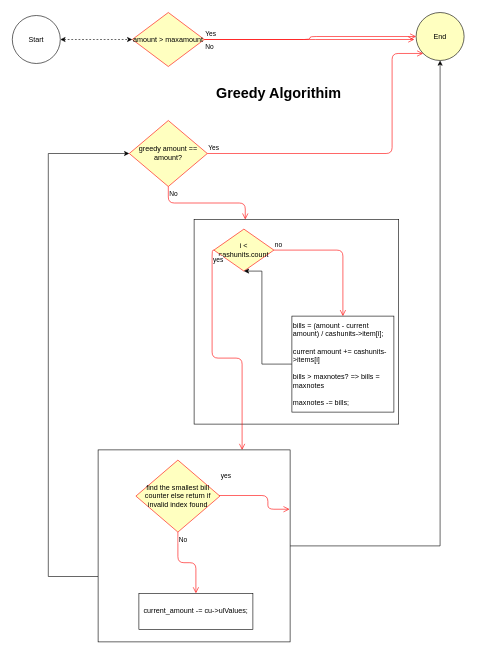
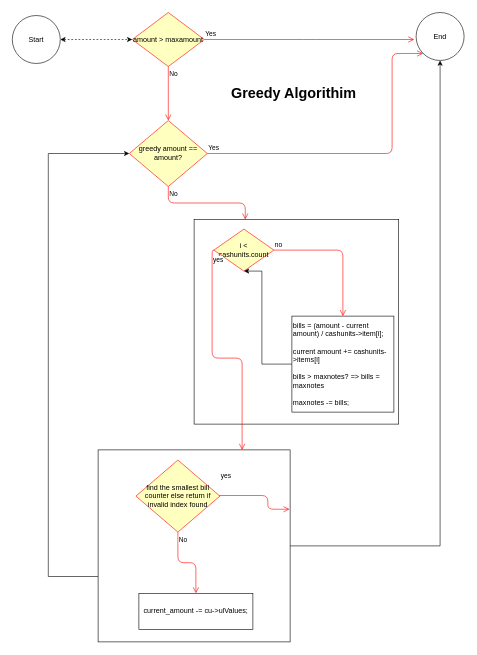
  <mxCell id="0" />
  <mxCell id="1" parent="0" />
  <mxCell id="2" value="" style="whiteSpace=wrap;html=1;aspect=fixed;" vertex="1" parent="1"><mxGeometry x="323" y="365" width="341" height="341" as="geometry" /></mxCell>
  <mxCell id="3" value="Start" style="ellipse;whiteSpace=wrap;html=1;aspect=fixed;" vertex="1" parent="1"><mxGeometry x="20" y="25" width="80" height="80" as="geometry" /></mxCell>
  <mxCell id="4" value="" style="endArrow=classic;startArrow=classic;html=1;entryX=0;entryY=0.5;entryDx=0;entryDy=0;exitX=1;exitY=0.5;exitDx=0;exitDy=0;dashed=1;" edge="1" parent="1" source="3" target="6"><mxGeometry width="50" height="50" relative="1" as="geometry"><mxPoint x="123" y="85" as="sourcePoint" /><mxPoint x="223" y="45" as="targetPoint" /></mxGeometry></mxCell>
- <mxCell id="5" value="End" style="ellipse;whiteSpace=wrap;html=1;aspect=fixed;fillColor=#ffffc0;" vertex="1" parent="1"><mxGeometry x="693" y="20" width="80" height="80" as="geometry" /></mxCell>
+ <mxCell id="5" value="End" style="ellipse;whiteSpace=wrap;html=1;aspect=fixed;" vertex="1" parent="1"><mxGeometry x="693" y="20" width="80" height="80" as="geometry" /></mxCell>
  <mxCell id="6" value="amount &amp;gt; maxamount" style="rhombus;whiteSpace=wrap;html=1;fillColor=#ffffc0;strokeColor=#ff0000;" vertex="1" parent="1"><mxGeometry x="220" y="20" width="120" height="90" as="geometry" /></mxCell>
  <mxCell id="7" value="Yes" style="edgeStyle=orthogonalEdgeStyle;html=1;align=left;verticalAlign=bottom;endArrow=open;endSize=8;strokeColor=#ff0000;" edge="1" source="6" parent="1"><mxGeometry x="-1" relative="1" as="geometry"><mxPoint x="690" y="65" as="targetPoint" /></mxGeometry></mxCell>
- <mxCell id="8" value="No&lt;br&gt;&lt;br&gt;" style="edgeStyle=orthogonalEdgeStyle;html=1;align=left;verticalAlign=top;endArrow=open;endSize=8;strokeColor=#ff0000;" edge="1" source="6" parent="1" target="5"><mxGeometry x="-1" relative="1" as="geometry"><mxPoint x="280" y="200" as="targetPoint" /></mxGeometry></mxCell>
+ <mxCell id="8" value="No&lt;br&gt;&lt;br&gt;" style="edgeStyle=orthogonalEdgeStyle;html=1;align=left;verticalAlign=top;endArrow=open;endSize=8;strokeColor=#ff0000;" edge="1" source="6" parent="1" target="9"><mxGeometry x="-1" relative="1" as="geometry"><mxPoint x="280" y="200" as="targetPoint" /></mxGeometry></mxCell>
  <mxCell id="9" value="greedy amount == amount?" style="rhombus;whiteSpace=wrap;html=1;fillColor=#ffffc0;strokeColor=#ff0000;" vertex="1" parent="1"><mxGeometry x="215" y="200" width="130" height="110" as="geometry" /></mxCell>
  <mxCell id="10" value="Yes" style="edgeStyle=orthogonalEdgeStyle;html=1;align=left;verticalAlign=bottom;endArrow=open;endSize=8;strokeColor=#ff0000;entryX=0;entryY=1;entryDx=0;entryDy=0;" edge="1" source="9" parent="1" target="5"><mxGeometry x="-1" relative="1" as="geometry"><mxPoint x="420" y="200" as="targetPoint" /><Array as="points"><mxPoint x="653" y="255" /><mxPoint x="653" y="88" /></Array></mxGeometry></mxCell>
  <mxCell id="11" value="No&lt;br&gt;" style="edgeStyle=orthogonalEdgeStyle;html=1;align=left;verticalAlign=top;endArrow=open;endSize=8;strokeColor=#ff0000;entryX=0.25;entryY=0;entryDx=0;entryDy=0;" edge="1" source="9" parent="1" target="2"><mxGeometry x="-1" relative="1" as="geometry"><mxPoint x="280" y="420" as="targetPoint" /></mxGeometry></mxCell>
  <mxCell id="12" value="i &amp;lt; cashunits.count" style="rhombus;whiteSpace=wrap;html=1;fillColor=#ffffc0;strokeColor=#ff0000;" vertex="1" parent="1"><mxGeometry x="356" y="381" width="100" height="70" as="geometry" /></mxCell>
  <mxCell id="13" value="no" style="edgeStyle=orthogonalEdgeStyle;html=1;align=left;verticalAlign=bottom;endArrow=open;endSize=8;strokeColor=#ff0000;entryX=0.5;entryY=0;entryDx=0;entryDy=0;" edge="1" source="12" parent="1" target="16"><mxGeometry x="-1" relative="1" as="geometry"><mxPoint x="533" y="431" as="targetPoint" /><Array as="points"><mxPoint x="571" y="416" /></Array></mxGeometry></mxCell>
  <mxCell id="14" value="yes" style="edgeStyle=orthogonalEdgeStyle;html=1;align=left;verticalAlign=top;endArrow=open;endSize=8;strokeColor=#ff0000;entryX=0.75;entryY=0;entryDx=0;entryDy=0;" edge="1" source="12" parent="1" target="19"><mxGeometry x="-0.838" y="-25" relative="1" as="geometry"><mxPoint x="403" y="741" as="targetPoint" /><Array as="points"><mxPoint x="353" y="416" /><mxPoint x="353" y="596" /><mxPoint x="403" y="596" /></Array><mxPoint x="25" y="-25" as="offset" /></mxGeometry></mxCell>
  <mxCell id="15" style="edgeStyle=orthogonalEdgeStyle;rounded=0;orthogonalLoop=1;jettySize=auto;html=1;entryX=0.5;entryY=1;entryDx=0;entryDy=0;" edge="1" parent="1" source="16" target="12"><mxGeometry relative="1" as="geometry"><mxPoint x="383" y="451" as="targetPoint" /><Array as="points"><mxPoint x="436" y="606" /></Array></mxGeometry></mxCell>
  <mxCell id="16" value="bills = (amount - current amount) / cashunits-&amp;gt;item[i];&lt;br&gt;&lt;br&gt;current amount += cashunits-&amp;gt;items[i]&lt;br&gt;&lt;br&gt;bills &amp;gt; maxnotes? =&amp;gt; bills = maxnotes&lt;br&gt;&lt;br&gt;maxnotes -= bills;&lt;br&gt;" style="rounded=0;whiteSpace=wrap;html=1;align=left;" vertex="1" parent="1"><mxGeometry x="486" y="526" width="170" height="160" as="geometry" /></mxCell>
  <mxCell id="17" style="edgeStyle=orthogonalEdgeStyle;rounded=0;orthogonalLoop=1;jettySize=auto;html=1;entryX=0;entryY=0.5;entryDx=0;entryDy=0;" edge="1" parent="1" source="19" target="9"><mxGeometry relative="1" as="geometry"><mxPoint x="210" y="250" as="targetPoint" /><Array as="points"><mxPoint x="80" y="960" /><mxPoint x="80" y="255" /></Array></mxGeometry></mxCell>
  <mxCell id="18" style="edgeStyle=orthogonalEdgeStyle;rounded=0;orthogonalLoop=1;jettySize=auto;html=1;entryX=0.5;entryY=1;entryDx=0;entryDy=0;" edge="1" parent="1" source="19" target="5"><mxGeometry relative="1" as="geometry"><mxPoint x="733" y="105" as="targetPoint" /></mxGeometry></mxCell>
  <mxCell id="19" value="" style="whiteSpace=wrap;html=1;aspect=fixed;" vertex="1" parent="1"><mxGeometry x="163" y="749" width="320" height="320" as="geometry" /></mxCell>
  <mxCell id="20" value="find the smallest bill counter else return if invalid index found" style="rhombus;whiteSpace=wrap;html=1;fillColor=#ffffc0;strokeColor=#ff0000;" vertex="1" parent="1"><mxGeometry x="226" y="766" width="140" height="120" as="geometry" /></mxCell>
  <mxCell id="21" value="yes" style="edgeStyle=orthogonalEdgeStyle;html=1;align=left;verticalAlign=bottom;endArrow=open;endSize=8;strokeColor=#ff0000;entryX=0.997;entryY=0.309;entryDx=0;entryDy=0;entryPerimeter=0;" edge="1" source="20" parent="1" target="19"><mxGeometry x="0.314" y="-40" relative="1" as="geometry"><mxPoint x="163" y="909" as="targetPoint" /><Array as="points"><mxPoint x="446" y="825" /><mxPoint x="446" y="848" /></Array><mxPoint x="-40" y="-34" as="offset" /></mxGeometry></mxCell>
  <mxCell id="22" value="No" style="edgeStyle=orthogonalEdgeStyle;html=1;align=left;verticalAlign=top;endArrow=open;endSize=8;strokeColor=#ff0000;entryX=0.5;entryY=0;entryDx=0;entryDy=0;" edge="1" source="20" parent="1" target="23"><mxGeometry x="-1" relative="1" as="geometry"><mxPoint x="253" y="869" as="targetPoint" /></mxGeometry></mxCell>
  <mxCell id="23" value="current_amount -= cu-&amp;gt;ulValues;" style="rounded=0;whiteSpace=wrap;html=1;" vertex="1" parent="1"><mxGeometry x="231" y="988" width="190" height="60" as="geometry" /></mxCell>
- <mxCell id="24" value="&lt;h1&gt;Greedy Algorithim&lt;/h1&gt;" style="text;html=1;strokeColor=none;fillColor=none;spacing=5;spacingTop=-20;whiteSpace=wrap;overflow=hidden;rounded=0;" vertex="1" parent="1"><mxGeometry x="355" y="135" width="240" height="40" as="geometry" /></mxCell>
+ <mxCell id="24" value="&lt;h1&gt;Greedy Algorithim&lt;/h1&gt;" style="text;html=1;strokeColor=none;fillColor=none;spacing=5;spacingTop=-20;whiteSpace=wrap;overflow=hidden;rounded=0;" vertex="1" parent="1"><mxGeometry x="380" y="135" width="240" height="40" as="geometry" /></mxCell>
